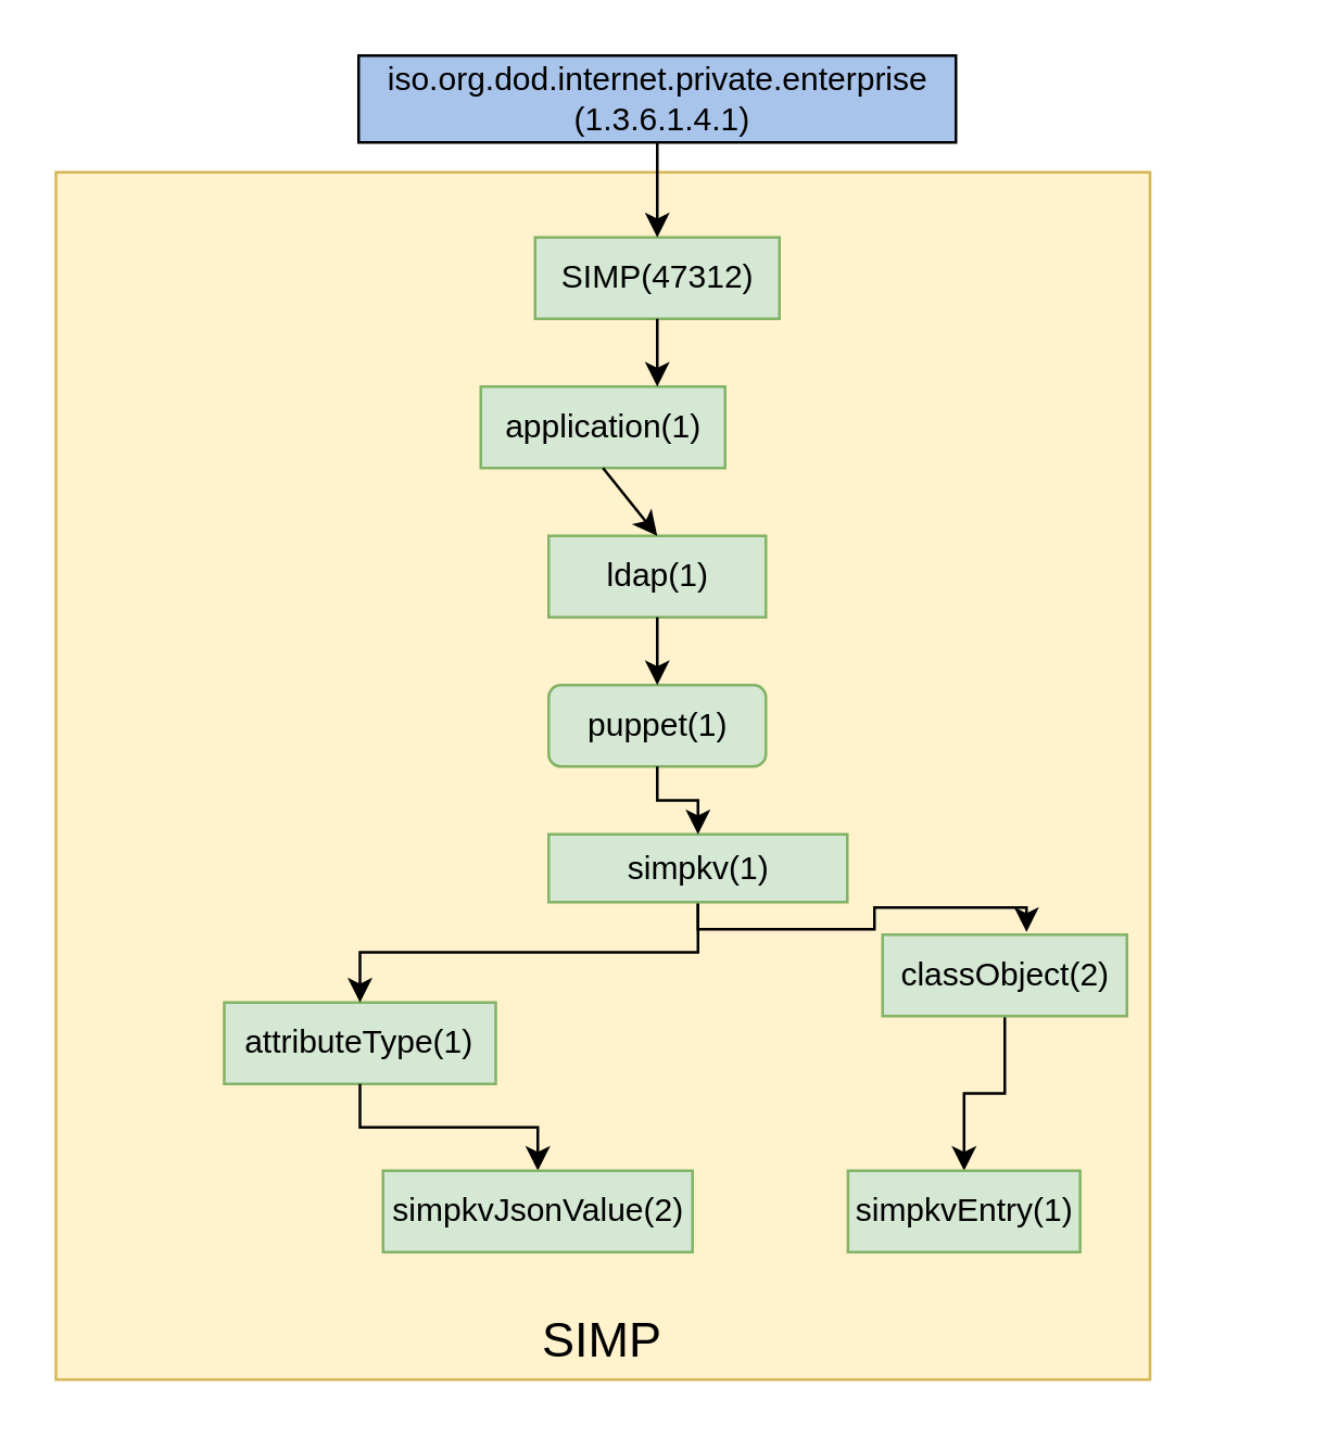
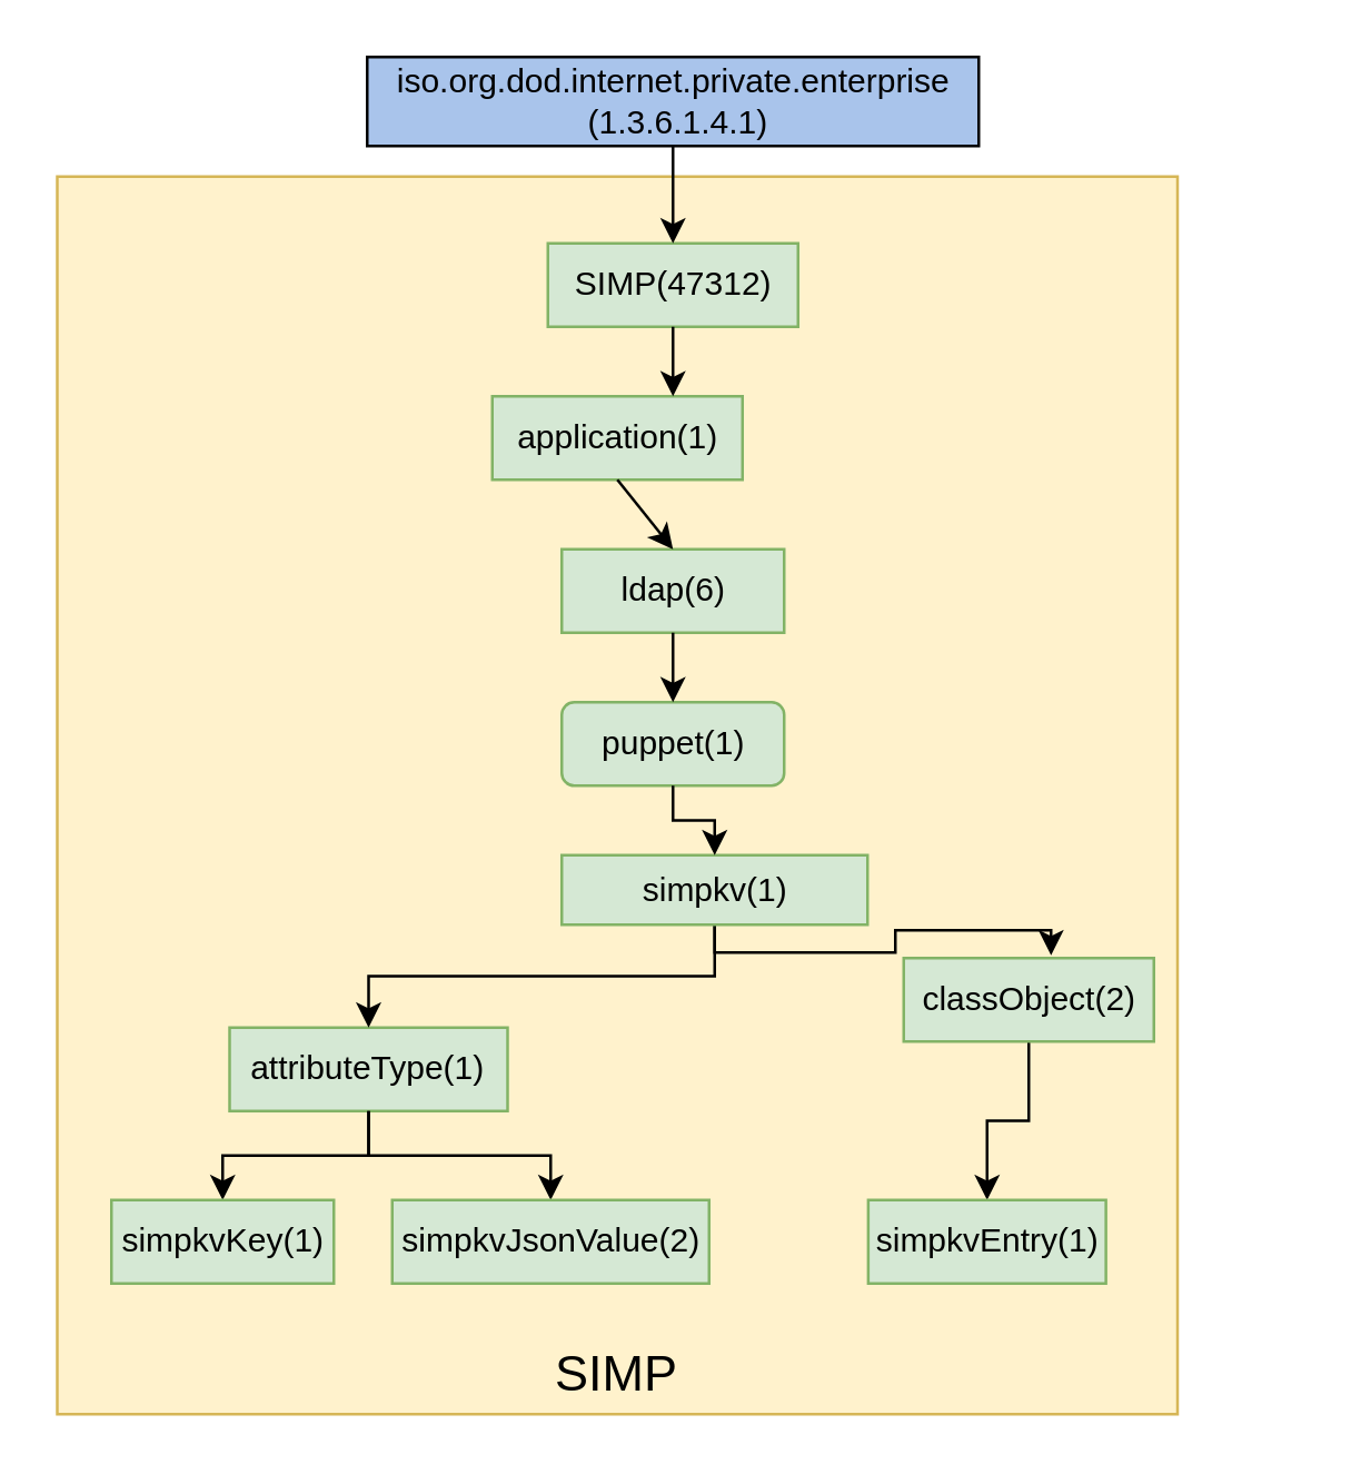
  <mxCell id="0" />
  <mxCell id="1" parent="0" />
  <mxCell id="2" value="SIMP" style="whiteSpace=wrap;html=1;fillColor=#fff2cc;strokeWidth=1;verticalAlign=bottom;fontSize=18;strokeColor=#d6b656;" parent="1" vertex="1"><mxGeometry x="20" y="63" width="403" height="445" as="geometry" /></mxCell>
  <mxCell id="3" value="attributeType(1)" style="whiteSpace=wrap;html=1;fillColor=#d5e8d4;strokeColor=#82b366;" parent="1" vertex="1"><mxGeometry x="82" y="369" width="100" height="30" as="geometry" /></mxCell>
  <mxCell id="4" value="" style="edgeStyle=orthogonalEdgeStyle;orthogonal=1;exitX=0.5;exitY=1;exitDx=0;exitDy=0;entryX=0.5;entryY=0;entryDx=0;entryDy=0;rounded=0;" parent="1" source="18" target="3" edge="1"><mxGeometry x="37" y="-179" as="geometry" /></mxCell>
  <mxCell id="5" style="rounded=0;orthogonalLoop=1;jettySize=auto;html=1;entryX=0.5;entryY=0;entryDx=0;entryDy=0;exitX=0.5;exitY=1;exitDx=0;exitDy=0;edgeStyle=elbowEdgeStyle;elbow=vertical;" parent="1" source="3" target="14" edge="1"><mxGeometry relative="1" as="geometry"><mxPoint x="156" y="407" as="sourcePoint" /></mxGeometry></mxCell>
  <mxCell id="6" style="edgeStyle=orthogonalEdgeStyle;rounded=0;orthogonalLoop=1;jettySize=auto;html=1;exitX=0.5;exitY=1;exitDx=0;exitDy=0;entryX=0.5;entryY=0;entryDx=0;entryDy=0;" parent="1" source="7" target="11" edge="1"><mxGeometry relative="1" as="geometry" /></mxCell>
  <mxCell id="7" value="classObject(2)" style="whiteSpace=wrap;html=1;fillColor=#d5e8d4;strokeColor=#82b366;" parent="1" vertex="1"><mxGeometry x="324.5" y="344" width="90" height="30" as="geometry" /></mxCell>
  <mxCell id="8" value="" style="edgeStyle=orthogonalEdgeStyle;orthogonal=1;entryX=0.589;entryY=-0.033;entryDx=0;entryDy=0;entryPerimeter=0;exitX=0.5;exitY=1;exitDx=0;exitDy=0;rounded=0;" parent="1" source="18" target="7" edge="1"><mxGeometry x="37" y="-179" as="geometry" /></mxCell>
  <mxCell id="9" style="edgeStyle=none;rounded=0;orthogonalLoop=1;jettySize=auto;html=1;exitX=0.5;exitY=0;exitDx=0;exitDy=0;fontSize=14;strokeColor=#666666;" parent="1" edge="1"><mxGeometry relative="1" as="geometry"><mxPoint x="470.946" y="207.384" as="sourcePoint" /><mxPoint x="470.946" y="207.384" as="targetPoint" /></mxGeometry></mxCell>
+ <mxCell id="10" style="edgeStyle=elbowEdgeStyle;rounded=0;orthogonalLoop=1;jettySize=auto;html=1;exitX=0.5;exitY=0;exitDx=0;exitDy=0;entryX=0.5;entryY=1;entryDx=0;entryDy=0;startArrow=classic;startFill=1;endArrow=none;endFill=0;elbow=vertical;" parent="1" source="13" target="3" edge="1"><mxGeometry relative="1" as="geometry" /></mxCell>
  <mxCell id="11" value="simpkvEntry(1)" style="whiteSpace=wrap;html=1;fillColor=#d5e8d4;strokeColor=#82b366;" parent="1" vertex="1"><mxGeometry x="311.75" y="431" width="85.5" height="30" as="geometry" /></mxCell>
  <mxCell id="12" value="" style="group" parent="1" vertex="1" connectable="0"><mxGeometry x="39.5" y="431" width="215" height="30" as="geometry" /></mxCell>
+ <mxCell id="13" value="simpkvKey(1)" style="whiteSpace=wrap;html=1;fillColor=#d5e8d4;strokeColor=#82b366;" parent="12" vertex="1"><mxGeometry width="80" height="30" as="geometry" /></mxCell>
  <mxCell id="14" value="&lt;div&gt;simpkvJsonValue(2)&lt;/div&gt;" style="whiteSpace=wrap;html=1;fillColor=#d5e8d4;strokeColor=#82b366;" parent="12" vertex="1"><mxGeometry x="101" width="114" height="30" as="geometry" /></mxCell>
  <mxCell id="15" value="SIMP(47312)" style="whiteSpace=wrap;html=1;fillColor=#d5e8d4;strokeColor=#82b366;" parent="1" vertex="1"><mxGeometry x="196.5" y="87" width="90" height="30" as="geometry" /></mxCell>
  <mxCell id="16" value="application(1)" style="whiteSpace=wrap;html=1;fillColor=#d5e8d4;strokeColor=#82b366;" parent="1" vertex="1"><mxGeometry x="176.5" y="142" width="90" height="30" as="geometry" /></mxCell>
- <mxCell id="17" value="ldap(1)" style="whiteSpace=wrap;html=1;fillColor=#d5e8d4;strokeColor=#82b366;" parent="1" vertex="1"><mxGeometry x="201.5" y="197" width="80" height="30" as="geometry" /></mxCell>
+ <mxCell id="17" value="ldap(6)" style="whiteSpace=wrap;html=1;fillColor=#d5e8d4;strokeColor=#82b366;" parent="1" vertex="1"><mxGeometry x="201.5" y="197" width="80" height="30" as="geometry" /></mxCell>
  <mxCell id="18" value="simpkv(1)" style="whiteSpace=wrap;html=1;fillColor=#d5e8d4;strokeColor=#82b366;" parent="1" vertex="1"><mxGeometry x="201.5" y="307" width="110" height="25" as="geometry" /></mxCell>
  <mxCell id="19" value="puppet(1)" style="whiteSpace=wrap;html=1;fillColor=#d5e8d4;strokeColor=#82b366;rounded=1;" parent="1" vertex="1"><mxGeometry x="201.5" y="252" width="80" height="30" as="geometry" /></mxCell>
  <mxCell id="20" value="iso.org.dod.internet.private.enterprise&lt;br&gt;&amp;nbsp;(1.3.6.1.4.1)" style="whiteSpace=wrap;html=1;fillColor=#A9C4EB;" parent="1" vertex="1"><mxGeometry x="131.5" y="20" width="220" height="32" as="geometry" /></mxCell>
  <mxCell id="21" value="" style="edgeStyle=orthogonalEdgeStyle;noEdgeStyle=1;orthogonal=1;" parent="1" source="15" target="16" edge="1"><mxGeometry x="180.5" y="61.323" as="geometry" /></mxCell>
  <mxCell id="22" value="" style="orthogonal=1;exitX=0.5;exitY=1;exitDx=0;exitDy=0;entryX=0.5;entryY=0;entryDx=0;entryDy=0;rounded=0;" parent="1" source="16" target="17" edge="1"><mxGeometry x="180.5" y="72.323" as="geometry"><mxPoint x="474" y="446.323" as="sourcePoint" /></mxGeometry></mxCell>
  <mxCell id="23" value="" style="edgeStyle=orthogonalEdgeStyle;noEdgeStyle=1;orthogonal=1;" parent="1" source="17" target="19" edge="1"><mxGeometry x="159.5" y="72.323" as="geometry" /></mxCell>
  <mxCell id="24" value="" style="edgeStyle=orthogonalEdgeStyle;orthogonal=1;exitX=0.5;exitY=1;exitDx=0;exitDy=0;entryX=0.5;entryY=0;entryDx=0;entryDy=0;rounded=0;" parent="1" source="19" target="18" edge="1"><mxGeometry x="159.5" y="72.323" as="geometry" /></mxCell>
  <mxCell id="25" value="" style="edgeStyle=orthogonalEdgeStyle;noEdgeStyle=1;orthogonal=1;" parent="1" source="20" target="15" edge="1"><mxGeometry x="180.5" y="122.378" as="geometry" /></mxCell>
